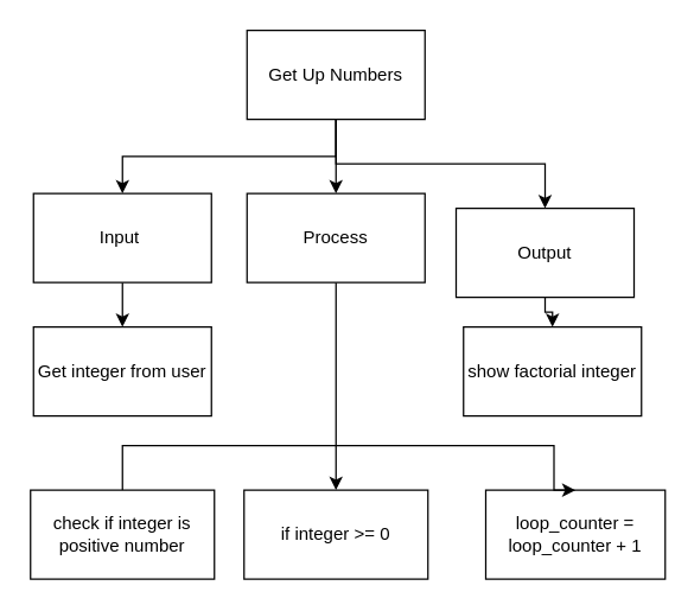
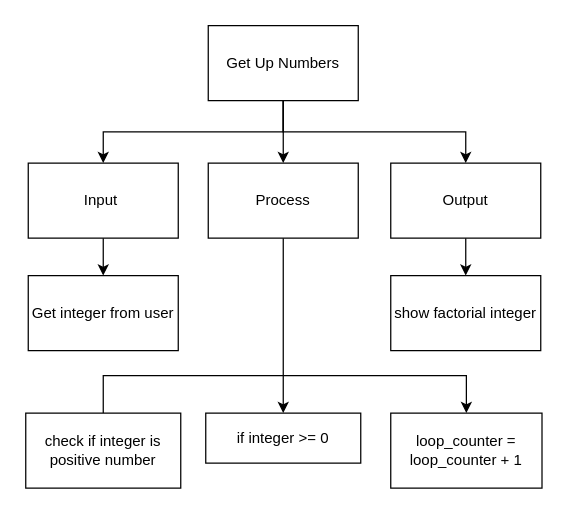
  <mxCell id="0" />
  <mxCell id="1" parent="0" />
  <mxCell id="2" style="edgeStyle=none;html=1;exitX=0.5;exitY=1;exitDx=0;exitDy=0;entryX=0.5;entryY=0;entryDx=0;entryDy=0;" edge="1" parent="1" source="5" target="9"><mxGeometry relative="1" as="geometry" /></mxCell>
  <mxCell id="3" style="edgeStyle=orthogonalEdgeStyle;html=1;exitX=0.5;exitY=1;exitDx=0;exitDy=0;entryX=0.5;entryY=0;entryDx=0;entryDy=0;rounded=0;" edge="1" parent="1" source="5" target="7"><mxGeometry relative="1" as="geometry" /></mxCell>
  <mxCell id="4" style="edgeStyle=orthogonalEdgeStyle;rounded=0;html=1;exitX=0.5;exitY=1;exitDx=0;exitDy=0;" edge="1" parent="1" source="5" target="11"><mxGeometry relative="1" as="geometry" /></mxCell>
  <mxCell id="5" value="Get Up Numbers" style="rounded=0;whiteSpace=wrap;html=1;" vertex="1" parent="1"><mxGeometry x="166" y="20" width="120" height="60" as="geometry" /></mxCell>
  <mxCell id="6" style="edgeStyle=orthogonalEdgeStyle;rounded=0;html=1;exitX=0.5;exitY=1;exitDx=0;exitDy=0;entryX=0.5;entryY=0;entryDx=0;entryDy=0;" edge="1" parent="1" source="7" target="12"><mxGeometry relative="1" as="geometry" /></mxCell>
  <mxCell id="7" value="Input&amp;nbsp;" style="rounded=0;whiteSpace=wrap;html=1;" vertex="1" parent="1"><mxGeometry x="22" y="130" width="120" height="60" as="geometry" /></mxCell>
  <mxCell id="8" style="edgeStyle=orthogonalEdgeStyle;rounded=0;html=1;exitX=0.5;exitY=1;exitDx=0;exitDy=0;entryX=0.5;entryY=0;entryDx=0;entryDy=0;" edge="1" parent="1" source="9" target="13"><mxGeometry relative="1" as="geometry" /></mxCell>
  <mxCell id="9" value="Process" style="rounded=0;whiteSpace=wrap;html=1;" vertex="1" parent="1"><mxGeometry x="166" y="130" width="120" height="60" as="geometry" /></mxCell>
  <mxCell id="10" style="edgeStyle=orthogonalEdgeStyle;rounded=0;html=1;exitX=0.5;exitY=1;exitDx=0;exitDy=0;entryX=0.5;entryY=0;entryDx=0;entryDy=0;" edge="1" parent="1" source="11" target="14"><mxGeometry relative="1" as="geometry" /></mxCell>
- <mxCell id="11" value="Output" style="rounded=0;whiteSpace=wrap;html=1;" vertex="1" parent="1"><mxGeometry x="307" y="140" width="120" height="60" as="geometry" /></mxCell>
+ <mxCell id="11" value="Output" style="rounded=0;whiteSpace=wrap;html=1;" vertex="1" parent="1"><mxGeometry x="312" y="130" width="120" height="60" as="geometry" /></mxCell>
  <mxCell id="12" value="Get integer from user" style="rounded=0;whiteSpace=wrap;html=1;" vertex="1" parent="1"><mxGeometry x="22" y="220" width="120" height="60" as="geometry" /></mxCell>
- <mxCell id="13" value="&lt;font&gt;if integer &amp;gt;= 0&lt;br&gt;&lt;/font&gt;" style="rounded=0;whiteSpace=wrap;html=1;" vertex="1" parent="1"><mxGeometry x="164" y="330" width="124" height="60" as="geometry" /></mxCell>
+ <mxCell id="13" value="&lt;font&gt;if integer &amp;gt;= 0&lt;br&gt;&lt;/font&gt;" style="rounded=0;whiteSpace=wrap;html=1;" vertex="1" parent="1"><mxGeometry x="164" y="330" width="124" height="40" as="geometry" /></mxCell>
  <mxCell id="14" value="show factorial integer" style="rounded=0;whiteSpace=wrap;html=1;" vertex="1" parent="1"><mxGeometry x="312" y="220" width="120" height="60" as="geometry" /></mxCell>
- <mxCell id="15" value="&lt;font&gt;loop_counter = loop_counter + 1&lt;br&gt;&lt;/font&gt;" style="rounded=0;whiteSpace=wrap;html=1;" vertex="1" parent="1"><mxGeometry x="327" y="330" width="121" height="60" as="geometry" /></mxCell>
+ <mxCell id="15" value="&lt;font&gt;loop_counter = loop_counter + 1&lt;br&gt;&lt;/font&gt;" style="rounded=0;whiteSpace=wrap;html=1;" vertex="1" parent="1"><mxGeometry x="312" y="330" width="121" height="60" as="geometry" /></mxCell>
  <mxCell id="16" style="edgeStyle=orthogonalEdgeStyle;html=1;exitX=0.5;exitY=0;exitDx=0;exitDy=0;entryX=0.5;entryY=0;entryDx=0;entryDy=0;fontSize=10;rounded=0;" edge="1" parent="1" source="17" target="15"><mxGeometry relative="1" as="geometry"><Array as="points"><mxPoint x="82" y="300" /><mxPoint x="373" y="300" /></Array></mxGeometry></mxCell>
  <mxCell id="17" value="&lt;font&gt;check if integer is positive number&lt;br&gt;&lt;/font&gt;" style="rounded=0;whiteSpace=wrap;html=1;" vertex="1" parent="1"><mxGeometry x="20" y="330" width="124" height="60" as="geometry" /></mxCell>
